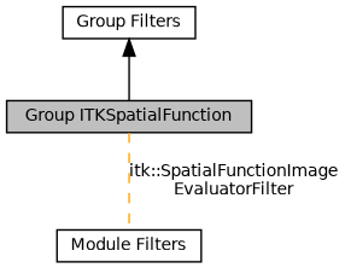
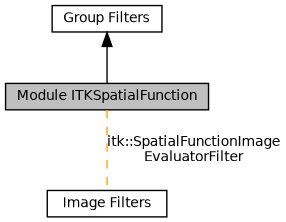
  digraph {
    rankdir=TB
    node [color=black fillcolor=white fontname=Helvetica fontsize=10 shape=box style=filled]
    edge [fontname=Helvetica fontsize=10 labelfontname=Helvetica labelfontsize=10 shape=plaintext]
    n1 [height=0.2 label="Group Filters" width=0.4]
-   n2 [fillcolor=grey75 fontcolor=black height=0.2 label="Group ITKSpatialFunction" width=0.4]
-   n3 [height=0.2 label="Module Filters" width=0.4]
+   n2 [fillcolor=grey75 fontcolor=black height=0.2 label="Module ITKSpatialFunction" width=0.4]
+   n3 [height=0.2 label="Image Filters" width=0.4]
    n1 -> n2 [dir=back style=solid]
    n2 -> n3 [color=orange dir=none label="itk::SpatialFunctionImage\lEvaluatorFilter" style=dashed]
  }
